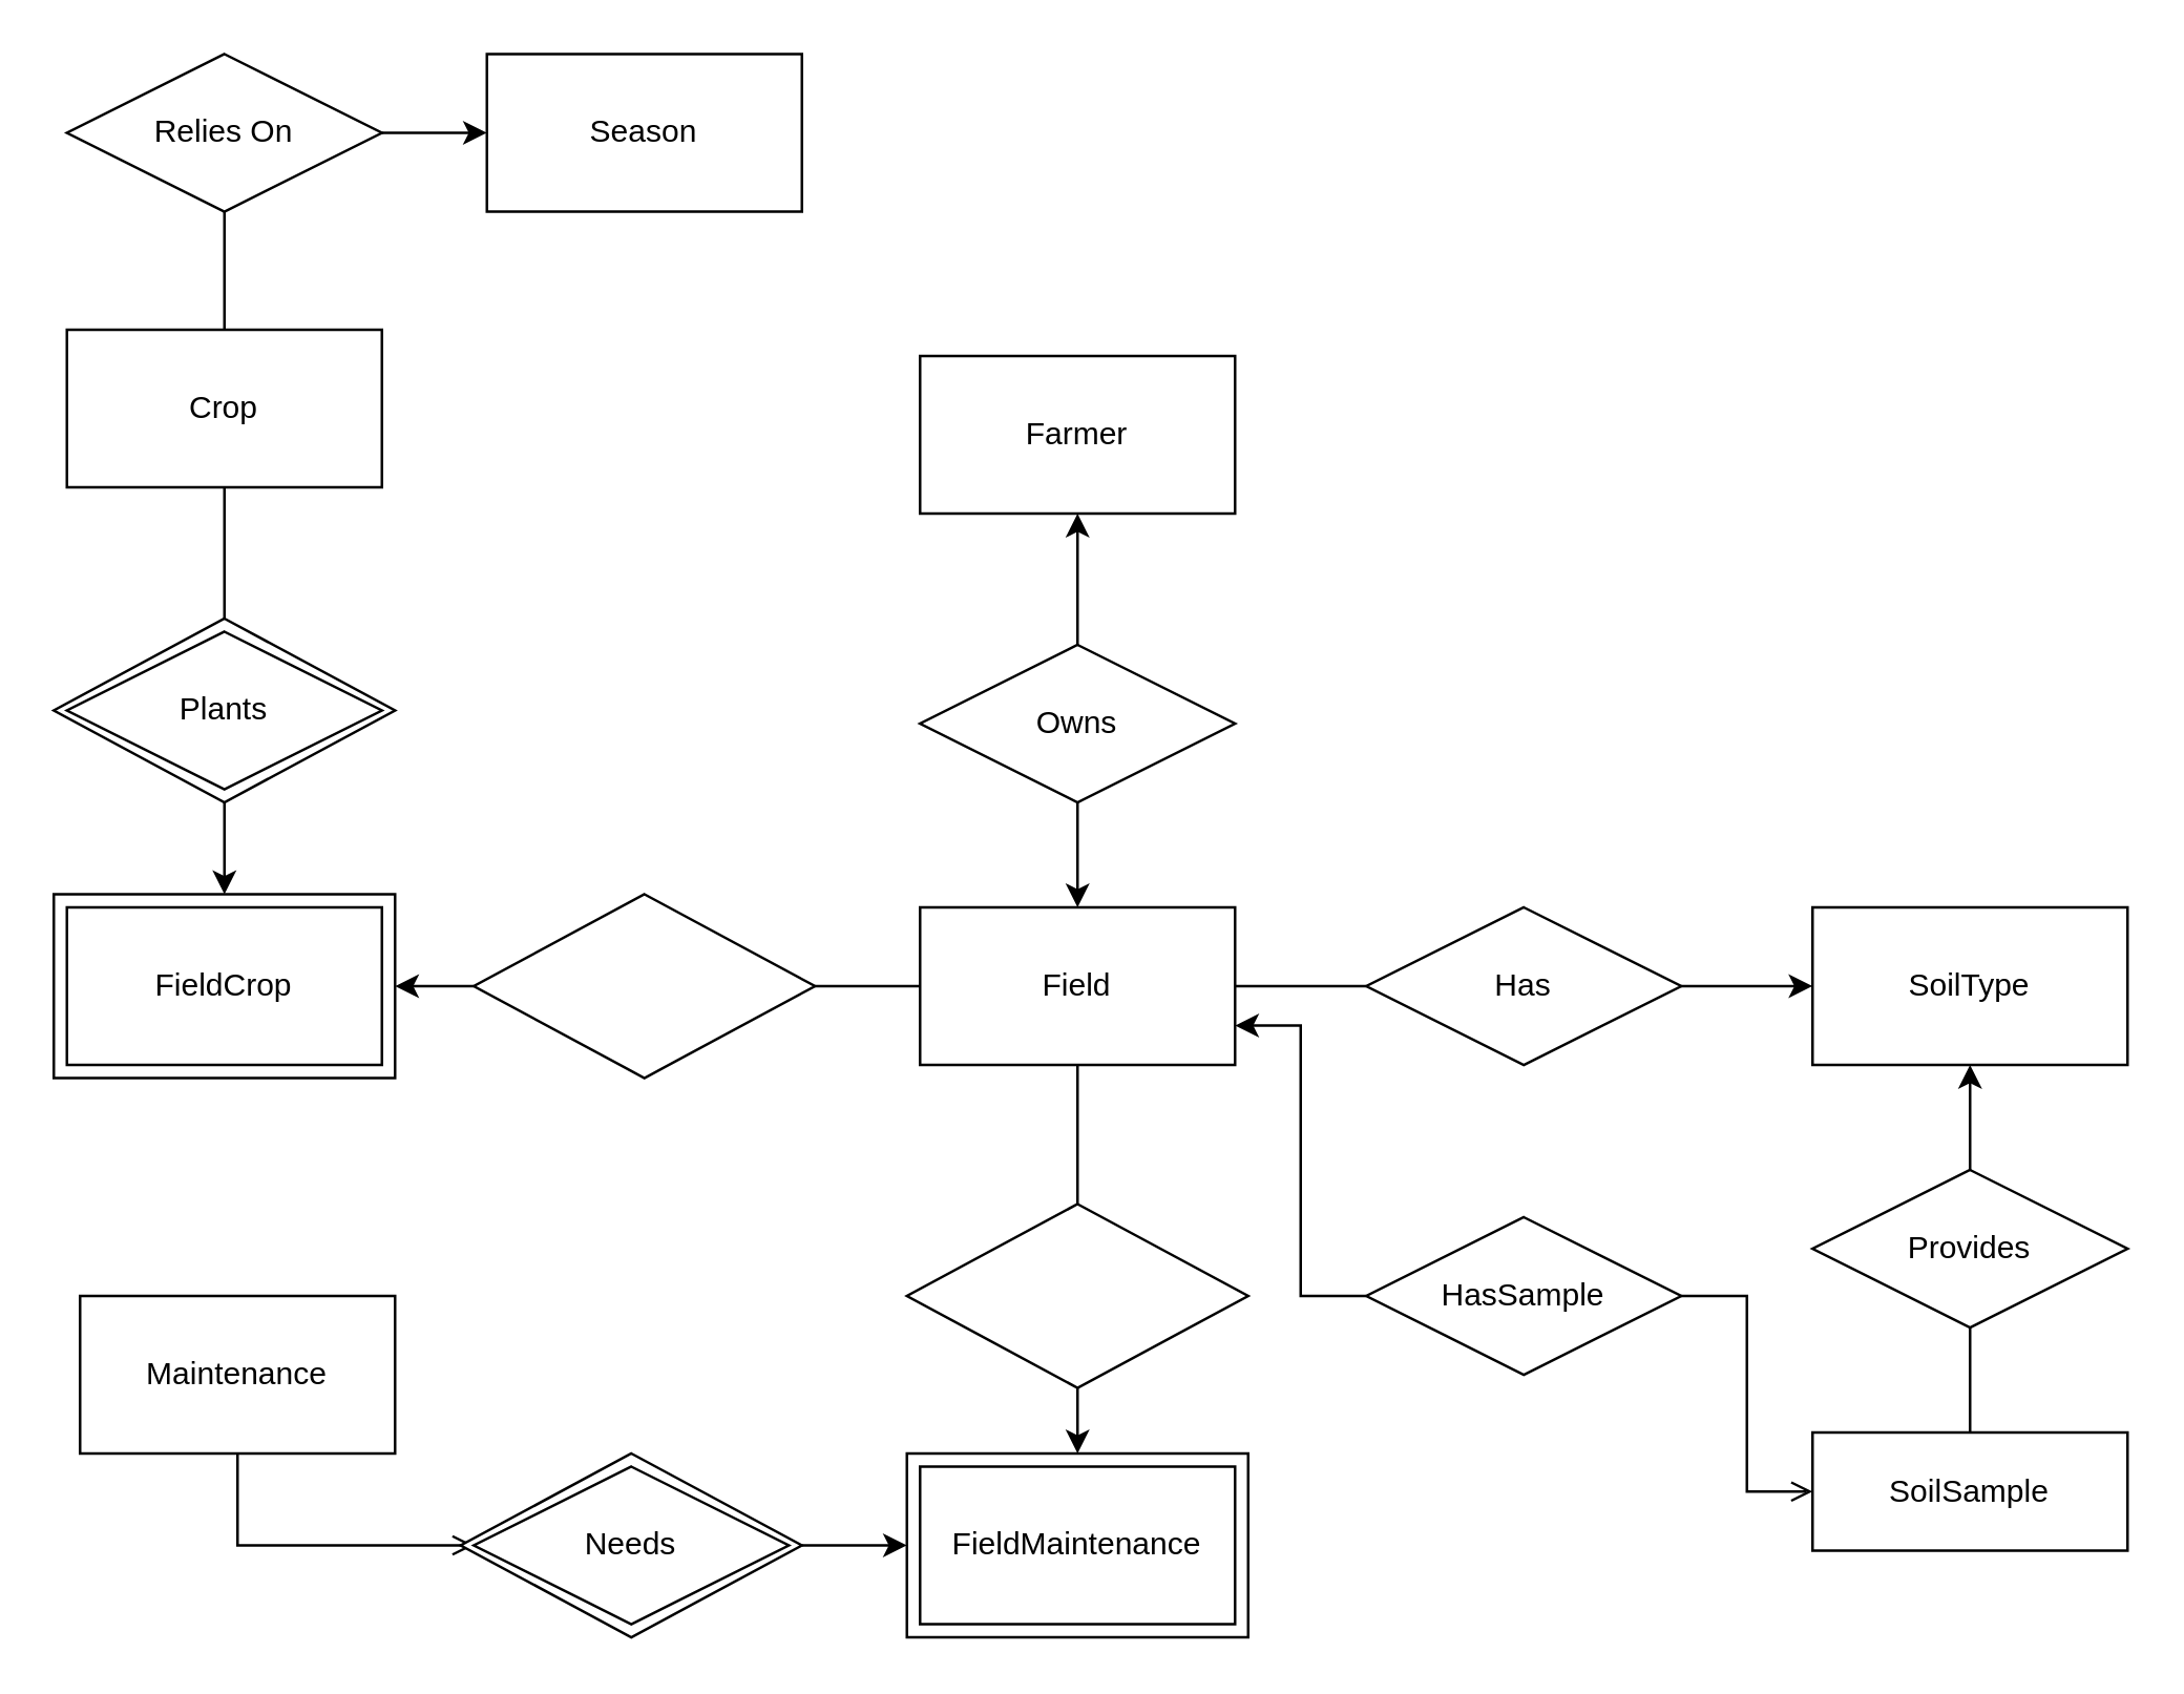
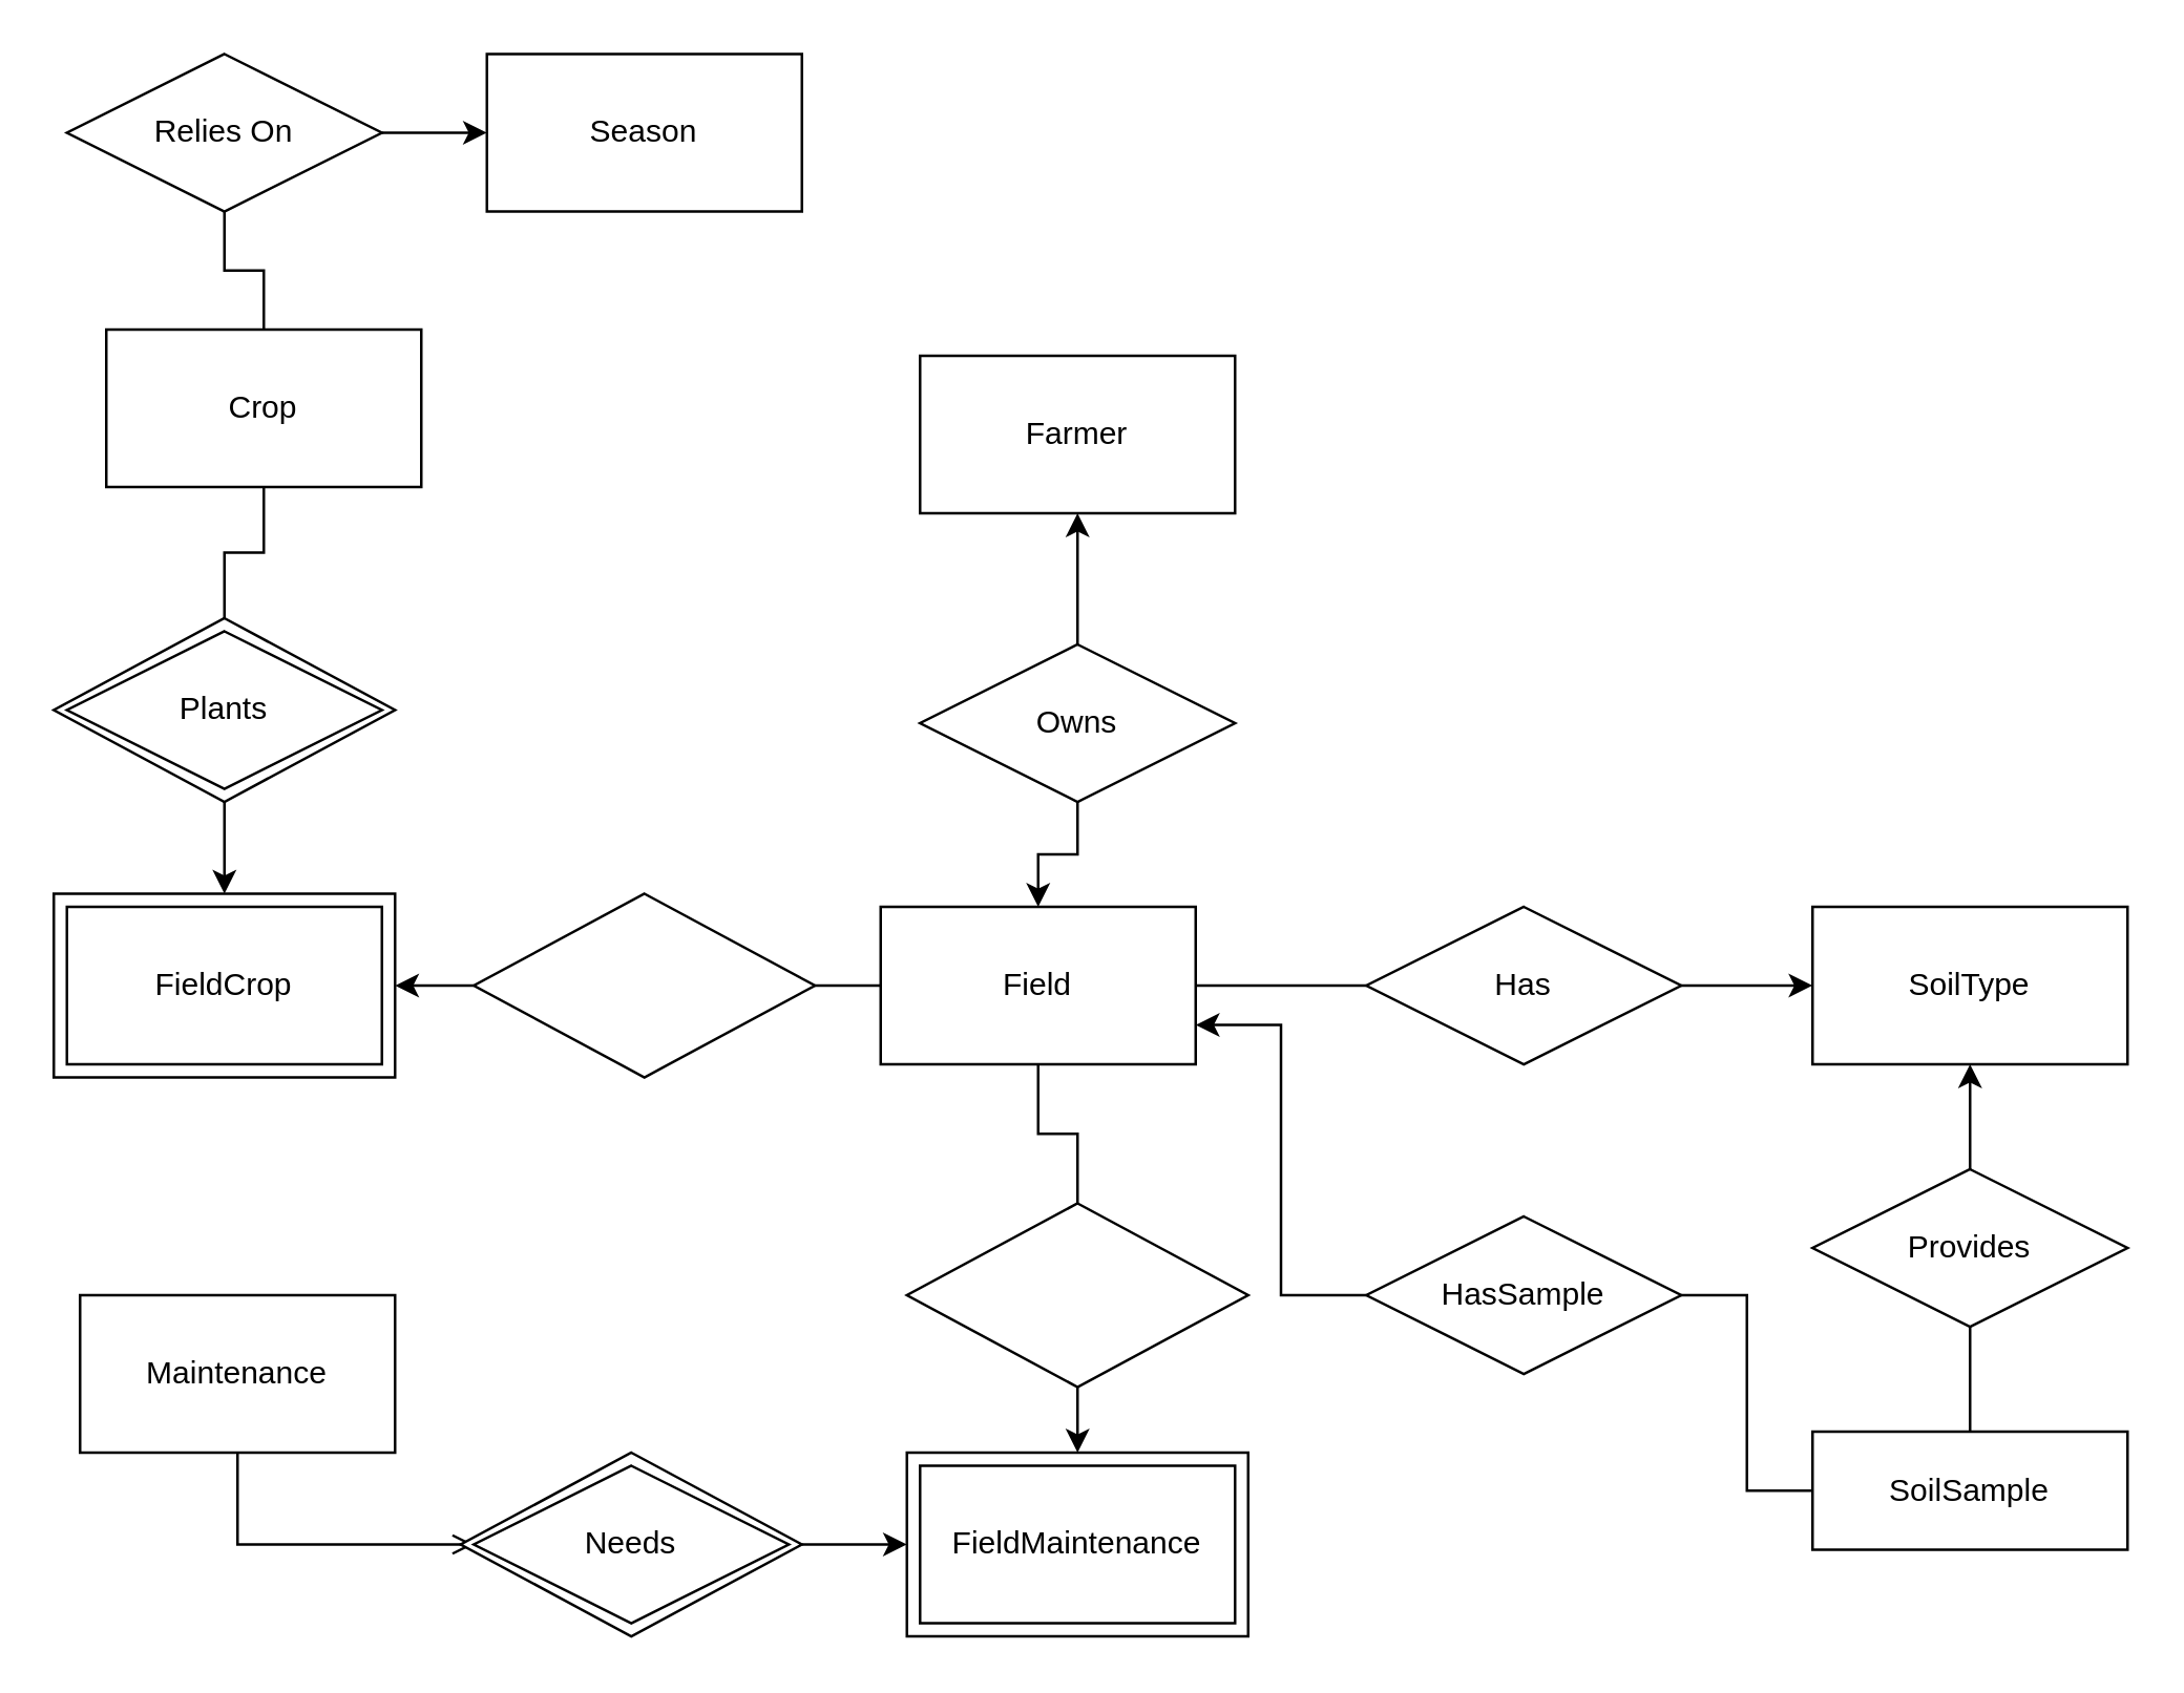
  <mxCell id="0" />
  <mxCell id="1" parent="0" />
  <mxCell id="2" style="edgeStyle=orthogonalEdgeStyle;rounded=0;orthogonalLoop=1;jettySize=auto;html=1;exitX=0;exitY=0.5;exitDx=0;exitDy=0;entryX=1;entryY=0.5;entryDx=0;entryDy=0;" parent="1" source="3" target="6" edge="1"><mxGeometry relative="1" as="geometry" /></mxCell>
  <mxCell id="3" value="" style="rhombus;whiteSpace=wrap;html=1;" parent="1" vertex="1"><mxGeometry x="180" y="340" width="130" height="70" as="geometry" /></mxCell>
  <mxCell id="4" value="" style="rounded=0;whiteSpace=wrap;html=1;" parent="1" vertex="1"><mxGeometry x="345" y="553" width="130" height="70" as="geometry" /></mxCell>
  <mxCell id="5" value="FieldMaintenance" style="rounded=0;whiteSpace=wrap;html=1;" parent="1" vertex="1"><mxGeometry x="350" y="558" width="120" height="60" as="geometry" /></mxCell>
  <mxCell id="6" value="" style="rounded=0;whiteSpace=wrap;html=1;" parent="1" vertex="1"><mxGeometry x="20" y="340" width="130" height="70" as="geometry" /></mxCell>
  <mxCell id="7" value="FieldCrop" style="rounded=0;whiteSpace=wrap;html=1;" parent="1" vertex="1"><mxGeometry x="25" y="345" width="120" height="60" as="geometry" /></mxCell>
  <mxCell id="8" style="edgeStyle=orthogonalEdgeStyle;rounded=0;orthogonalLoop=1;jettySize=auto;html=1;exitX=0.5;exitY=1;exitDx=0;exitDy=0;entryX=0;entryY=0.5;entryDx=0;entryDy=0;endArrow=open;endFill=0;" parent="1" source="9" target="40" edge="1"><mxGeometry relative="1" as="geometry" /></mxCell>
  <mxCell id="9" value="Maintenance" style="rounded=0;whiteSpace=wrap;html=1;" parent="1" vertex="1"><mxGeometry x="30" y="493" width="120" height="60" as="geometry" /></mxCell>
  <mxCell id="10" style="edgeStyle=orthogonalEdgeStyle;rounded=0;orthogonalLoop=1;jettySize=auto;html=1;exitX=0.5;exitY=1;exitDx=0;exitDy=0;entryX=0.5;entryY=0;entryDx=0;entryDy=0;endArrow=none;endFill=0;" parent="1" source="11" target="30" edge="1"><mxGeometry relative="1" as="geometry" /></mxCell>
- <mxCell id="11" value="Crop" style="rounded=0;whiteSpace=wrap;html=1;" parent="1" vertex="1"><mxGeometry x="25" y="125" width="120" height="60" as="geometry" /></mxCell>
+ <mxCell id="11" value="Crop" style="rounded=0;whiteSpace=wrap;html=1;" parent="1" vertex="1"><mxGeometry x="40" y="125" width="120" height="60" as="geometry" /></mxCell>
  <mxCell id="12" value="Season" style="rounded=0;whiteSpace=wrap;html=1;" parent="1" vertex="1"><mxGeometry x="185" y="20" width="120" height="60" as="geometry" /></mxCell>
  <mxCell id="13" style="edgeStyle=orthogonalEdgeStyle;rounded=0;orthogonalLoop=1;jettySize=auto;html=1;exitX=0.5;exitY=0;exitDx=0;exitDy=0;entryX=0.5;entryY=0;entryDx=0;entryDy=0;strokeColor=none;" parent="1" source="23" target="23" edge="1"><mxGeometry relative="1" as="geometry" /></mxCell>
  <mxCell id="14" value="Farmer" style="rounded=0;whiteSpace=wrap;html=1;" parent="1" vertex="1"><mxGeometry x="350" y="135" width="120" height="60" as="geometry" /></mxCell>
  <mxCell id="15" style="edgeStyle=orthogonalEdgeStyle;rounded=0;orthogonalLoop=1;jettySize=auto;html=1;exitX=1;exitY=0.5;exitDx=0;exitDy=0;entryX=0;entryY=0.5;entryDx=0;entryDy=0;endArrow=none;endFill=0;" parent="1" source="18" target="25" edge="1"><mxGeometry relative="1" as="geometry" /></mxCell>
  <mxCell id="16" style="edgeStyle=orthogonalEdgeStyle;rounded=0;orthogonalLoop=1;jettySize=auto;html=1;exitX=0;exitY=0.5;exitDx=0;exitDy=0;entryX=1;entryY=0.5;entryDx=0;entryDy=0;endArrow=none;endFill=0;" parent="1" source="18" target="3" edge="1"><mxGeometry relative="1" as="geometry" /></mxCell>
  <mxCell id="17" style="edgeStyle=orthogonalEdgeStyle;rounded=0;orthogonalLoop=1;jettySize=auto;html=1;exitX=0.5;exitY=1;exitDx=0;exitDy=0;entryX=0.5;entryY=0;entryDx=0;entryDy=0;endArrow=none;endFill=0;" parent="1" source="18" target="37" edge="1"><mxGeometry relative="1" as="geometry" /></mxCell>
- <mxCell id="18" value="Field" style="rounded=0;whiteSpace=wrap;html=1;" parent="1" vertex="1"><mxGeometry x="350" y="345" width="120" height="60" as="geometry" /></mxCell>
+ <mxCell id="18" value="Field" style="rounded=0;whiteSpace=wrap;html=1;" parent="1" vertex="1"><mxGeometry x="335" y="345" width="120" height="60" as="geometry" /></mxCell>
  <mxCell id="19" value="SoilType" style="rounded=0;whiteSpace=wrap;html=1;" parent="1" vertex="1"><mxGeometry x="690" y="345" width="120" height="60" as="geometry" /></mxCell>
  <mxCell id="20" value="SoilSample" style="rounded=0;whiteSpace=wrap;html=1;" parent="1" vertex="1"><mxGeometry x="690" y="545" width="120" height="45" as="geometry" /></mxCell>
  <mxCell id="21" style="edgeStyle=orthogonalEdgeStyle;rounded=0;orthogonalLoop=1;jettySize=auto;html=1;exitX=0.5;exitY=1;exitDx=0;exitDy=0;entryX=0.5;entryY=0;entryDx=0;entryDy=0;" parent="1" source="23" target="18" edge="1"><mxGeometry relative="1" as="geometry" /></mxCell>
  <mxCell id="22" style="edgeStyle=orthogonalEdgeStyle;rounded=0;orthogonalLoop=1;jettySize=auto;html=1;exitX=0.5;exitY=0;exitDx=0;exitDy=0;entryX=0.5;entryY=1;entryDx=0;entryDy=0;" edge="1" parent="1" source="23" target="14"><mxGeometry relative="1" as="geometry" /></mxCell>
  <mxCell id="23" value="Owns" style="rhombus;whiteSpace=wrap;html=1;" parent="1" vertex="1"><mxGeometry x="350" y="245" width="120" height="60" as="geometry" /></mxCell>
  <mxCell id="24" style="edgeStyle=orthogonalEdgeStyle;rounded=0;orthogonalLoop=1;jettySize=auto;html=1;exitX=1;exitY=0.5;exitDx=0;exitDy=0;entryX=0;entryY=0.5;entryDx=0;entryDy=0;endArrow=classic;endFill=1;" parent="1" source="25" target="19" edge="1"><mxGeometry relative="1" as="geometry" /></mxCell>
  <mxCell id="25" value="Has" style="rhombus;whiteSpace=wrap;html=1;" parent="1" vertex="1"><mxGeometry x="520" y="345" width="120" height="60" as="geometry" /></mxCell>
  <mxCell id="26" style="edgeStyle=orthogonalEdgeStyle;rounded=0;orthogonalLoop=1;jettySize=auto;html=1;exitX=0.5;exitY=1;exitDx=0;exitDy=0;entryX=0.5;entryY=0;entryDx=0;entryDy=0;endArrow=none;endFill=0;" parent="1" source="28" target="20" edge="1"><mxGeometry relative="1" as="geometry" /></mxCell>
  <mxCell id="27" style="edgeStyle=orthogonalEdgeStyle;rounded=0;orthogonalLoop=1;jettySize=auto;html=1;exitX=0.5;exitY=0;exitDx=0;exitDy=0;entryX=0.5;entryY=1;entryDx=0;entryDy=0;" parent="1" source="28" target="19" edge="1"><mxGeometry relative="1" as="geometry" /></mxCell>
  <mxCell id="28" value="Provides" style="rhombus;whiteSpace=wrap;html=1;" parent="1" vertex="1"><mxGeometry x="690" y="445" width="120" height="60" as="geometry" /></mxCell>
  <mxCell id="29" style="edgeStyle=orthogonalEdgeStyle;rounded=0;orthogonalLoop=1;jettySize=auto;html=1;exitX=0.5;exitY=1;exitDx=0;exitDy=0;entryX=0.5;entryY=0;entryDx=0;entryDy=0;" parent="1" source="30" target="6" edge="1"><mxGeometry relative="1" as="geometry" /></mxCell>
  <mxCell id="30" value="" style="rhombus;whiteSpace=wrap;html=1;" parent="1" vertex="1"><mxGeometry x="20" y="235" width="130" height="70" as="geometry" /></mxCell>
  <mxCell id="31" value="Plants" style="rhombus;whiteSpace=wrap;html=1;" parent="1" vertex="1"><mxGeometry x="25" y="240" width="120" height="60" as="geometry" /></mxCell>
  <mxCell id="32" style="edgeStyle=orthogonalEdgeStyle;rounded=0;orthogonalLoop=1;jettySize=auto;html=1;exitX=0.5;exitY=0;exitDx=0;exitDy=0;entryX=0.5;entryY=0;entryDx=0;entryDy=0;strokeColor=none;" parent="1" source="35" target="35" edge="1"><mxGeometry relative="1" as="geometry" /></mxCell>
  <mxCell id="33" style="edgeStyle=orthogonalEdgeStyle;rounded=0;orthogonalLoop=1;jettySize=auto;html=1;exitX=0.5;exitY=1;exitDx=0;exitDy=0;entryX=0.5;entryY=0;entryDx=0;entryDy=0;endArrow=none;endFill=0;" parent="1" source="35" target="11" edge="1"><mxGeometry relative="1" as="geometry" /></mxCell>
  <mxCell id="34" style="edgeStyle=orthogonalEdgeStyle;rounded=0;orthogonalLoop=1;jettySize=auto;html=1;exitX=1;exitY=0.5;exitDx=0;exitDy=0;entryX=0;entryY=0.5;entryDx=0;entryDy=0;" parent="1" source="35" target="12" edge="1"><mxGeometry relative="1" as="geometry" /></mxCell>
  <mxCell id="35" value="Relies On" style="rhombus;whiteSpace=wrap;html=1;" parent="1" vertex="1"><mxGeometry x="25" y="20" width="120" height="60" as="geometry" /></mxCell>
  <mxCell id="36" style="edgeStyle=orthogonalEdgeStyle;rounded=0;orthogonalLoop=1;jettySize=auto;html=1;exitX=0.5;exitY=1;exitDx=0;exitDy=0;entryX=0.5;entryY=0;entryDx=0;entryDy=0;" parent="1" source="37" target="4" edge="1"><mxGeometry relative="1" as="geometry" /></mxCell>
  <mxCell id="37" value="" style="rhombus;whiteSpace=wrap;html=1;" parent="1" vertex="1"><mxGeometry x="345" y="458" width="130" height="70" as="geometry" /></mxCell>
  <mxCell id="38" style="edgeStyle=orthogonalEdgeStyle;rounded=0;orthogonalLoop=1;jettySize=auto;html=1;exitX=1;exitY=0.5;exitDx=0;exitDy=0;entryX=0;entryY=0.5;entryDx=0;entryDy=0;" parent="1" source="39" target="4" edge="1"><mxGeometry relative="1" as="geometry" /></mxCell>
  <mxCell id="39" value="" style="rhombus;whiteSpace=wrap;html=1;" parent="1" vertex="1"><mxGeometry x="175" y="553" width="130" height="70" as="geometry" /></mxCell>
  <mxCell id="40" value="Needs" style="rhombus;whiteSpace=wrap;html=1;" parent="1" vertex="1"><mxGeometry x="180" y="558" width="120" height="60" as="geometry" /></mxCell>
- <mxCell id="41" style="edgeStyle=orthogonalEdgeStyle;rounded=0;orthogonalLoop=1;jettySize=auto;html=1;exitX=1;exitY=0.5;exitDx=0;exitDy=0;entryX=0;entryY=0.5;entryDx=0;entryDy=0;endArrow=open;endFill=0;" parent="1" source="43" target="20" edge="1"><mxGeometry relative="1" as="geometry" /></mxCell>
+ <mxCell id="41" style="edgeStyle=orthogonalEdgeStyle;rounded=0;orthogonalLoop=1;jettySize=auto;html=1;exitX=1;exitY=0.5;exitDx=0;exitDy=0;entryX=0;entryY=0.5;entryDx=0;entryDy=0;endArrow=none;endFill=0;" parent="1" source="43" target="20" edge="1"><mxGeometry relative="1" as="geometry" /></mxCell>
  <mxCell id="42" style="edgeStyle=orthogonalEdgeStyle;rounded=0;orthogonalLoop=1;jettySize=auto;html=1;exitX=0;exitY=0.5;exitDx=0;exitDy=0;entryX=1;entryY=0.75;entryDx=0;entryDy=0;" parent="1" source="43" target="18" edge="1"><mxGeometry relative="1" as="geometry" /></mxCell>
  <mxCell id="43" value="HasSample" style="rhombus;whiteSpace=wrap;html=1;" parent="1" vertex="1"><mxGeometry x="520" y="463" width="120" height="60" as="geometry" /></mxCell>
